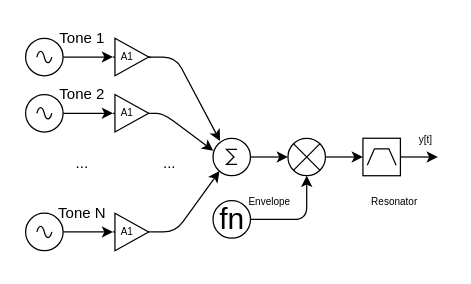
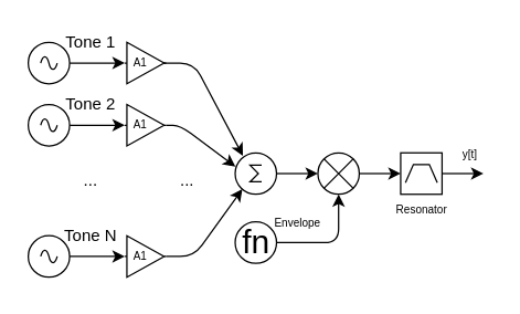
  <mxCell id="0" />
  <mxCell id="1" parent="0" />
  <mxCell id="2" value="" style="edgeStyle=none;html=1;" edge="1" parent="1" source="3" target="8"><mxGeometry relative="1" as="geometry" /></mxCell>
  <mxCell id="3" value="" style="pointerEvents=1;verticalLabelPosition=bottom;shadow=0;dashed=0;align=center;html=1;verticalAlign=top;shape=mxgraph.electrical.signal_sources.source;aspect=fixed;points=[[0.5,0,0],[1,0.5,0],[0.5,1,0],[0,0.5,0]];elSignalType=ac;" vertex="1" parent="1"><mxGeometry x="20" y="30" width="30" height="30" as="geometry" /></mxCell>
  <mxCell id="4" style="edgeStyle=none;html=1;entryX=0.187;entryY=0.071;entryDx=0;entryDy=0;entryPerimeter=0;exitX=0.914;exitY=0.504;exitDx=0;exitDy=0;exitPerimeter=0;" edge="1" parent="1" source="8" target="7"><mxGeometry relative="1" as="geometry"><mxPoint x="50" y="45" as="sourcePoint" /><Array as="points"><mxPoint x="140" y="45" /></Array></mxGeometry></mxCell>
  <mxCell id="5" value="Tone 1" style="text;html=1;align=center;verticalAlign=middle;resizable=0;points=[];autosize=1;strokeColor=none;" vertex="1" parent="1"><mxGeometry x="40" y="20" width="50" height="20" as="geometry" /></mxCell>
  <mxCell id="6" value="" style="edgeStyle=none;html=1;" edge="1" parent="1" source="7" target="25"><mxGeometry relative="1" as="geometry" /></mxCell>
  <mxCell id="7" value="" style="verticalLabelPosition=bottom;shadow=0;dashed=0;align=center;html=1;verticalAlign=top;shape=mxgraph.electrical.abstract.sum;" vertex="1" parent="1"><mxGeometry x="170" y="110" width="30" height="30" as="geometry" /></mxCell>
  <mxCell id="8" value="" style="verticalLabelPosition=bottom;shadow=0;dashed=0;align=center;html=1;verticalAlign=top;shape=mxgraph.electrical.abstract.amplifier;" vertex="1" parent="1"><mxGeometry x="90" y="30" width="30" height="30" as="geometry" /></mxCell>
  <mxCell id="9" value="&lt;p style=&quot;line-height: 120%&quot;&gt;&lt;font style=&quot;font-size: 8px&quot;&gt;A1&lt;/font&gt;&lt;/p&gt;" style="text;html=1;align=center;verticalAlign=middle;resizable=0;points=[];autosize=1;strokeColor=none;" vertex="1" parent="1"><mxGeometry x="86" y="25" width="30" height="40" as="geometry" /></mxCell>
  <mxCell id="10" value="" style="edgeStyle=none;html=1;" edge="1" parent="1" source="11" target="14"><mxGeometry relative="1" as="geometry" /></mxCell>
  <mxCell id="11" value="" style="pointerEvents=1;verticalLabelPosition=bottom;shadow=0;dashed=0;align=center;html=1;verticalAlign=top;shape=mxgraph.electrical.signal_sources.source;aspect=fixed;points=[[0.5,0,0],[1,0.5,0],[0.5,1,0],[0,0.5,0]];elSignalType=ac;" vertex="1" parent="1"><mxGeometry x="20" y="75" width="30" height="30" as="geometry" /></mxCell>
  <mxCell id="12" value="Tone 2" style="text;html=1;align=center;verticalAlign=middle;resizable=0;points=[];autosize=1;strokeColor=none;" vertex="1" parent="1"><mxGeometry x="40" y="65" width="50" height="20" as="geometry" /></mxCell>
  <mxCell id="13" style="edgeStyle=none;html=1;exitX=1;exitY=0.5;exitDx=0;exitDy=0;exitPerimeter=0;entryX=0.007;entryY=0.333;entryDx=0;entryDy=0;entryPerimeter=0;" edge="1" parent="1" source="14" target="7"><mxGeometry relative="1" as="geometry"><Array as="points"><mxPoint x="130" y="90" /></Array></mxGeometry></mxCell>
  <mxCell id="14" value="" style="verticalLabelPosition=bottom;shadow=0;dashed=0;align=center;html=1;verticalAlign=top;shape=mxgraph.electrical.abstract.amplifier;" vertex="1" parent="1"><mxGeometry x="90" y="75" width="30" height="30" as="geometry" /></mxCell>
  <mxCell id="15" value="&lt;p style=&quot;line-height: 120%&quot;&gt;&lt;font style=&quot;font-size: 8px&quot;&gt;A1&lt;/font&gt;&lt;/p&gt;" style="text;html=1;align=center;verticalAlign=middle;resizable=0;points=[];autosize=1;strokeColor=none;" vertex="1" parent="1"><mxGeometry x="86" y="70" width="30" height="40" as="geometry" /></mxCell>
  <mxCell id="16" value="" style="edgeStyle=none;html=1;" edge="1" parent="1" source="17" target="20"><mxGeometry relative="1" as="geometry" /></mxCell>
  <mxCell id="17" value="" style="pointerEvents=1;verticalLabelPosition=bottom;shadow=0;dashed=0;align=center;html=1;verticalAlign=top;shape=mxgraph.electrical.signal_sources.source;aspect=fixed;points=[[0.5,0,0],[1,0.5,0],[0.5,1,0],[0,0.5,0]];elSignalType=ac;" vertex="1" parent="1"><mxGeometry x="20" y="170" width="30" height="30" as="geometry" /></mxCell>
  <mxCell id="18" value="Tone N" style="text;html=1;align=center;verticalAlign=middle;resizable=0;points=[];autosize=1;strokeColor=none;" vertex="1" parent="1"><mxGeometry x="40" y="160" width="50" height="20" as="geometry" /></mxCell>
  <mxCell id="19" style="edgeStyle=none;html=1;entryX=0.173;entryY=0.876;entryDx=0;entryDy=0;entryPerimeter=0;" edge="1" parent="1" source="20" target="7"><mxGeometry relative="1" as="geometry"><Array as="points"><mxPoint x="140" y="185" /></Array></mxGeometry></mxCell>
  <mxCell id="20" value="" style="verticalLabelPosition=bottom;shadow=0;dashed=0;align=center;html=1;verticalAlign=top;shape=mxgraph.electrical.abstract.amplifier;" vertex="1" parent="1"><mxGeometry x="90" y="170" width="30" height="30" as="geometry" /></mxCell>
  <mxCell id="21" value="&lt;p style=&quot;line-height: 120%&quot;&gt;&lt;font style=&quot;font-size: 8px&quot;&gt;A1&lt;/font&gt;&lt;/p&gt;" style="text;html=1;align=center;verticalAlign=middle;resizable=0;points=[];autosize=1;strokeColor=none;" vertex="1" parent="1"><mxGeometry x="86" y="165" width="30" height="40" as="geometry" /></mxCell>
  <mxCell id="22" value="..." style="text;html=1;align=center;verticalAlign=middle;resizable=0;points=[];autosize=1;strokeColor=none;" vertex="1" parent="1"><mxGeometry x="50" y="120" width="30" height="20" as="geometry" /></mxCell>
  <mxCell id="23" value="..." style="text;html=1;align=center;verticalAlign=middle;resizable=0;points=[];autosize=1;strokeColor=none;" vertex="1" parent="1"><mxGeometry x="120" y="120" width="30" height="20" as="geometry" /></mxCell>
  <mxCell id="24" value="" style="edgeStyle=none;html=1;" edge="1" parent="1" source="25" target="27"><mxGeometry relative="1" as="geometry" /></mxCell>
  <mxCell id="25" value="" style="verticalLabelPosition=bottom;shadow=0;dashed=0;align=center;html=1;verticalAlign=top;shape=mxgraph.electrical.abstract.multiplier;" vertex="1" parent="1"><mxGeometry x="230" y="110" width="30" height="30" as="geometry" /></mxCell>
  <mxCell id="26" value="" style="edgeStyle=none;html=1;" edge="1" parent="1" source="27"><mxGeometry relative="1" as="geometry"><mxPoint x="350" y="125" as="targetPoint" /></mxGeometry></mxCell>
  <mxCell id="27" value="" style="verticalLabelPosition=bottom;shadow=0;dashed=0;align=center;html=1;verticalAlign=top;shape=mxgraph.electrical.logic_gates.bandpass_filter;" vertex="1" parent="1"><mxGeometry x="290" y="110" width="30" height="30" as="geometry" /></mxCell>
  <mxCell id="28" style="edgeStyle=none;html=1;entryX=0.5;entryY=1;entryDx=0;entryDy=0;entryPerimeter=0;" edge="1" parent="1" source="29" target="25"><mxGeometry relative="1" as="geometry"><Array as="points"><mxPoint x="245" y="175" /></Array></mxGeometry></mxCell>
  <mxCell id="29" value="fn" style="shape=mxgraph.electrical.abstract.function;html=1;shadow=0;dashed=0;align=center;strokeWidth=1;fontSize=24" vertex="1" parent="1"><mxGeometry x="170" y="160" width="30" height="30" as="geometry" /></mxCell>
  <mxCell id="30" value="&lt;font style=&quot;font-size: 8px&quot;&gt;Envelope&lt;/font&gt;" style="text;html=1;align=center;verticalAlign=middle;resizable=0;points=[];autosize=1;strokeColor=none;" vertex="1" parent="1"><mxGeometry x="190" y="150" width="50" height="20" as="geometry" /></mxCell>
- <mxCell id="31" value="&lt;font style=&quot;font-size: 8px&quot;&gt;Resonator&lt;/font&gt;" style="text;html=1;align=center;verticalAlign=middle;resizable=0;points=[];autosize=1;strokeColor=none;" vertex="1" parent="1"><mxGeometry x="290" y="150" width="50" height="20" as="geometry" /></mxCell>
+ <mxCell id="31" value="&lt;font style=&quot;font-size: 8px&quot;&gt;Resonator&lt;/font&gt;" style="text;html=1;align=center;verticalAlign=middle;resizable=0;points=[];autosize=1;strokeColor=none;" vertex="1" parent="1"><mxGeometry x="280" y="140" width="50" height="20" as="geometry" /></mxCell>
  <mxCell id="32" value="&lt;font style=&quot;font-size: 8px&quot;&gt;y[t]&lt;/font&gt;" style="text;html=1;align=center;verticalAlign=middle;resizable=0;points=[];autosize=1;strokeColor=none;" vertex="1" parent="1"><mxGeometry x="325" y="100" width="30" height="20" as="geometry" /></mxCell>
